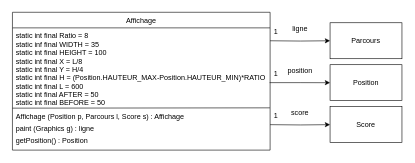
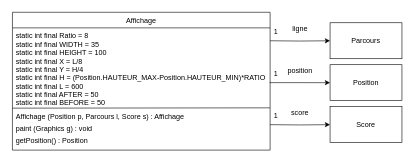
  <mxCell id="0" />
  <mxCell id="1" parent="0" />
  <mxCell id="2" value="Affichage" style="swimlane;fontStyle=0;align=center;verticalAlign=top;childLayout=stackLayout;horizontal=1;startSize=26;horizontalStack=0;resizeParent=1;resizeLast=0;collapsible=1;marginBottom=0;rounded=0;shadow=0;strokeWidth=1;" parent="1" vertex="1"><mxGeometry x="20" y="20" width="430" height="230" as="geometry"><mxRectangle x="230" y="140" width="160" height="26" as="alternateBounds" /></mxGeometry></mxCell>
  <mxCell id="3" value="static int final Ratio = 8&#10;static inf final WIDTH = 35&#10;static int final HEIGHT = 100&#10;static int final X = L/8&#10;static int final Y = H/4&#10;static int final H = (Position.HAUTEUR_MAX-Position.HAUTEUR_MIN)*RATIO &#10;static int final L = 600&#10;static int final AFTER = 50&#10;static int final BEFORE = 50" style="text;align=left;verticalAlign=top;spacingLeft=4;spacingRight=4;overflow=hidden;rotatable=0;points=[[0,0.5],[1,0.5]];portConstraint=eastwest;" parent="2" vertex="1"><mxGeometry y="26" width="430" height="134" as="geometry" /></mxCell>
  <mxCell id="4" value="" style="endArrow=none;html=1;rounded=0;exitX=0;exitY=0.5;exitDx=0;exitDy=0;entryX=0.328;entryY=0.065;entryDx=0;entryDy=0;entryPerimeter=0;" edge="1" parent="2" target="19"><mxGeometry width="50" height="50" relative="1" as="geometry"><mxPoint y="160" as="sourcePoint" /><mxPoint x="420" y="160" as="targetPoint" /></mxGeometry></mxCell>
  <mxCell id="5" value="Affichage (Position p, Parcours l, Score s) : Affichage" style="text;align=left;verticalAlign=top;spacingLeft=4;spacingRight=4;overflow=hidden;rotatable=0;points=[[0,0.5],[1,0.5]];portConstraint=eastwest;" vertex="1" parent="2"><mxGeometry y="160" width="430" height="20" as="geometry" /></mxCell>
- <mxCell id="6" value="paint (Graphics g) : ligne" style="text;align=left;verticalAlign=top;spacingLeft=4;spacingRight=4;overflow=hidden;rotatable=0;points=[[0,0.5],[1,0.5]];portConstraint=eastwest;" vertex="1" parent="2"><mxGeometry y="180" width="430" height="20" as="geometry" /></mxCell>
+ <mxCell id="6" value="paint (Graphics g) : void" style="text;align=left;verticalAlign=top;spacingLeft=4;spacingRight=4;overflow=hidden;rotatable=0;points=[[0,0.5],[1,0.5]];portConstraint=eastwest;" vertex="1" parent="2"><mxGeometry y="180" width="430" height="20" as="geometry" /></mxCell>
  <mxCell id="7" value="getPosition() : Position" style="text;align=left;verticalAlign=top;spacingLeft=4;spacingRight=4;overflow=hidden;rotatable=0;points=[[0,0.5],[1,0.5]];portConstraint=eastwest;" vertex="1" parent="2"><mxGeometry y="200" width="430" height="20" as="geometry" /></mxCell>
  <mxCell id="8" value="Position" style="rounded=0;whiteSpace=wrap;html=1;" vertex="1" parent="1"><mxGeometry x="550" y="107.5" width="120" height="60" as="geometry" /></mxCell>
  <mxCell id="9" style="edgeStyle=orthogonalEdgeStyle;rounded=0;orthogonalLoop=1;jettySize=auto;html=1;entryX=0;entryY=0.5;entryDx=0;entryDy=0;exitX=0.998;exitY=0.682;exitDx=0;exitDy=0;exitPerimeter=0;" edge="1" parent="1" source="3" target="8"><mxGeometry relative="1" as="geometry"><mxPoint x="460" y="150" as="sourcePoint" /></mxGeometry></mxCell>
  <mxCell id="10" value="position" style="text;html=1;strokeColor=none;fillColor=none;align=center;verticalAlign=middle;whiteSpace=wrap;rounded=0;" vertex="1" parent="1"><mxGeometry x="470" y="102.5" width="60" height="30" as="geometry" /></mxCell>
  <mxCell id="11" value="1" style="text;html=1;strokeColor=none;fillColor=none;align=center;verticalAlign=middle;whiteSpace=wrap;rounded=0;" vertex="1" parent="1"><mxGeometry x="430" y="107.5" width="60" height="30" as="geometry" /></mxCell>
  <mxCell id="12" value="Parcours" style="rounded=0;whiteSpace=wrap;html=1;" vertex="1" parent="1"><mxGeometry x="550" y="37.5" width="120" height="60" as="geometry" /></mxCell>
  <mxCell id="13" style="edgeStyle=orthogonalEdgeStyle;rounded=0;orthogonalLoop=1;jettySize=auto;html=1;exitX=1;exitY=0.5;exitDx=0;exitDy=0;entryX=0;entryY=0.5;entryDx=0;entryDy=0;" edge="1" parent="1" target="12"><mxGeometry relative="1" as="geometry"><mxPoint x="450" y="67.5" as="sourcePoint" /></mxGeometry></mxCell>
  <mxCell id="14" value="ligne" style="text;html=1;strokeColor=none;fillColor=none;align=center;verticalAlign=middle;whiteSpace=wrap;rounded=0;" vertex="1" parent="1"><mxGeometry x="470" y="32.5" width="60" height="30" as="geometry" /></mxCell>
  <mxCell id="15" value="1" style="text;html=1;strokeColor=none;fillColor=none;align=center;verticalAlign=middle;whiteSpace=wrap;rounded=0;" vertex="1" parent="1"><mxGeometry x="430" y="37.5" width="60" height="30" as="geometry" /></mxCell>
  <mxCell id="16" value="Score" style="rounded=0;whiteSpace=wrap;html=1;" vertex="1" parent="1"><mxGeometry x="550" y="177.5" width="120" height="60" as="geometry" /></mxCell>
  <mxCell id="17" style="edgeStyle=orthogonalEdgeStyle;rounded=0;orthogonalLoop=1;jettySize=auto;html=1;exitX=1;exitY=0.5;exitDx=0;exitDy=0;entryX=0;entryY=0.5;entryDx=0;entryDy=0;" edge="1" parent="1" target="16"><mxGeometry relative="1" as="geometry"><mxPoint x="450" y="207.5" as="sourcePoint" /></mxGeometry></mxCell>
  <mxCell id="18" value="score" style="text;html=1;strokeColor=none;fillColor=none;align=center;verticalAlign=middle;whiteSpace=wrap;rounded=0;" vertex="1" parent="1"><mxGeometry x="470" y="172.5" width="60" height="30" as="geometry" /></mxCell>
  <mxCell id="19" value="1" style="text;html=1;strokeColor=none;fillColor=none;align=center;verticalAlign=middle;whiteSpace=wrap;rounded=0;" vertex="1" parent="1"><mxGeometry x="430" y="177.5" width="60" height="30" as="geometry" /></mxCell>
